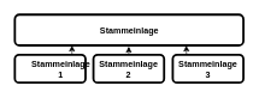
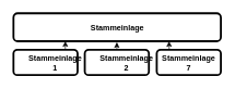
  <mxCell id="0" />
  <mxCell id="1" parent="0" />
  <mxCell id="2" value="" style="rounded=1;whiteSpace=wrap;html=1;strokeWidth=3;" vertex="1" parent="1"><mxGeometry x="20" y="20" width="317" height="43" as="geometry" /></mxCell>
  <mxCell id="3" value="Stammeinlage" style="text;html=1;strokeColor=none;fillColor=none;align=center;verticalAlign=middle;whiteSpace=wrap;rounded=0;fontStyle=1" vertex="1" parent="1"><mxGeometry x="148.5" y="26.5" width="60" height="30" as="geometry" /></mxCell>
  <mxCell id="4" style="edgeStyle=orthogonalEdgeStyle;rounded=0;orthogonalLoop=1;jettySize=auto;html=1;entryX=0.25;entryY=1;entryDx=0;entryDy=0;fontSize=6;" edge="1" parent="1" source="5" target="2"><mxGeometry relative="1" as="geometry"><Array as="points"><mxPoint x="84" y="76" /><mxPoint x="84" y="76" /></Array></mxGeometry></mxCell>
  <mxCell id="5" value="" style="rounded=1;whiteSpace=wrap;html=1;strokeWidth=3;" vertex="1" parent="1"><mxGeometry x="20" y="76" width="98" height="39" as="geometry" /></mxCell>
  <mxCell id="6" value="Stammeinlage 1" style="text;html=1;strokeColor=none;fillColor=none;align=center;verticalAlign=middle;whiteSpace=wrap;rounded=0;fontStyle=1" vertex="1" parent="1"><mxGeometry x="54" y="80.5" width="60" height="30" as="geometry" /></mxCell>
  <mxCell id="7" style="edgeStyle=orthogonalEdgeStyle;rounded=0;orthogonalLoop=1;jettySize=auto;html=1;fontSize=6;" edge="1" parent="1" source="8"><mxGeometry relative="1" as="geometry"><mxPoint x="178" y="64.764" as="targetPoint" /><Array as="points"><mxPoint x="178" y="66" /><mxPoint x="178" y="66" /></Array></mxGeometry></mxCell>
  <mxCell id="8" value="" style="rounded=1;whiteSpace=wrap;html=1;strokeWidth=3;" vertex="1" parent="1"><mxGeometry x="129" y="76" width="98" height="39" as="geometry" /></mxCell>
- <mxCell id="9" value="Stammeinlage 2" style="text;html=1;strokeColor=none;fillColor=none;align=center;verticalAlign=middle;whiteSpace=wrap;rounded=0;fontStyle=1" vertex="1" parent="1"><mxGeometry x="148" y="80.5" width="60" height="30" as="geometry" /></mxCell>
+ <mxCell id="9" value="Stammeinlage 2" style="text;html=1;strokeColor=none;fillColor=none;align=center;verticalAlign=middle;whiteSpace=wrap;rounded=0;fontStyle=1" vertex="1" parent="1"><mxGeometry x="163" y="80.5" width="60" height="30" as="geometry" /></mxCell>
  <mxCell id="10" value="" style="rounded=1;whiteSpace=wrap;html=1;strokeWidth=3;" vertex="1" parent="1"><mxGeometry x="239" y="76" width="98" height="39" as="geometry" /></mxCell>
  <mxCell id="11" style="edgeStyle=orthogonalEdgeStyle;rounded=0;orthogonalLoop=1;jettySize=auto;html=1;entryX=0.75;entryY=1;entryDx=0;entryDy=0;fontSize=6;" edge="1" parent="1" target="2"><mxGeometry relative="1" as="geometry"><mxPoint x="258" y="76" as="sourcePoint" /><Array as="points"><mxPoint x="258" y="73" /><mxPoint x="258" y="73" /></Array></mxGeometry></mxCell>
- <mxCell id="12" value="Stammeinlage 3" style="text;html=1;strokeColor=none;fillColor=none;align=center;verticalAlign=middle;whiteSpace=wrap;rounded=0;fontStyle=1" vertex="1" parent="1"><mxGeometry x="258" y="80.5" width="60" height="30" as="geometry" /></mxCell>
+ <mxCell id="12" value="Stammeinlage 7" style="text;html=1;strokeColor=none;fillColor=none;align=center;verticalAlign=middle;whiteSpace=wrap;rounded=0;fontStyle=1" vertex="1" parent="1"><mxGeometry x="258" y="80.5" width="60" height="30" as="geometry" /></mxCell>
